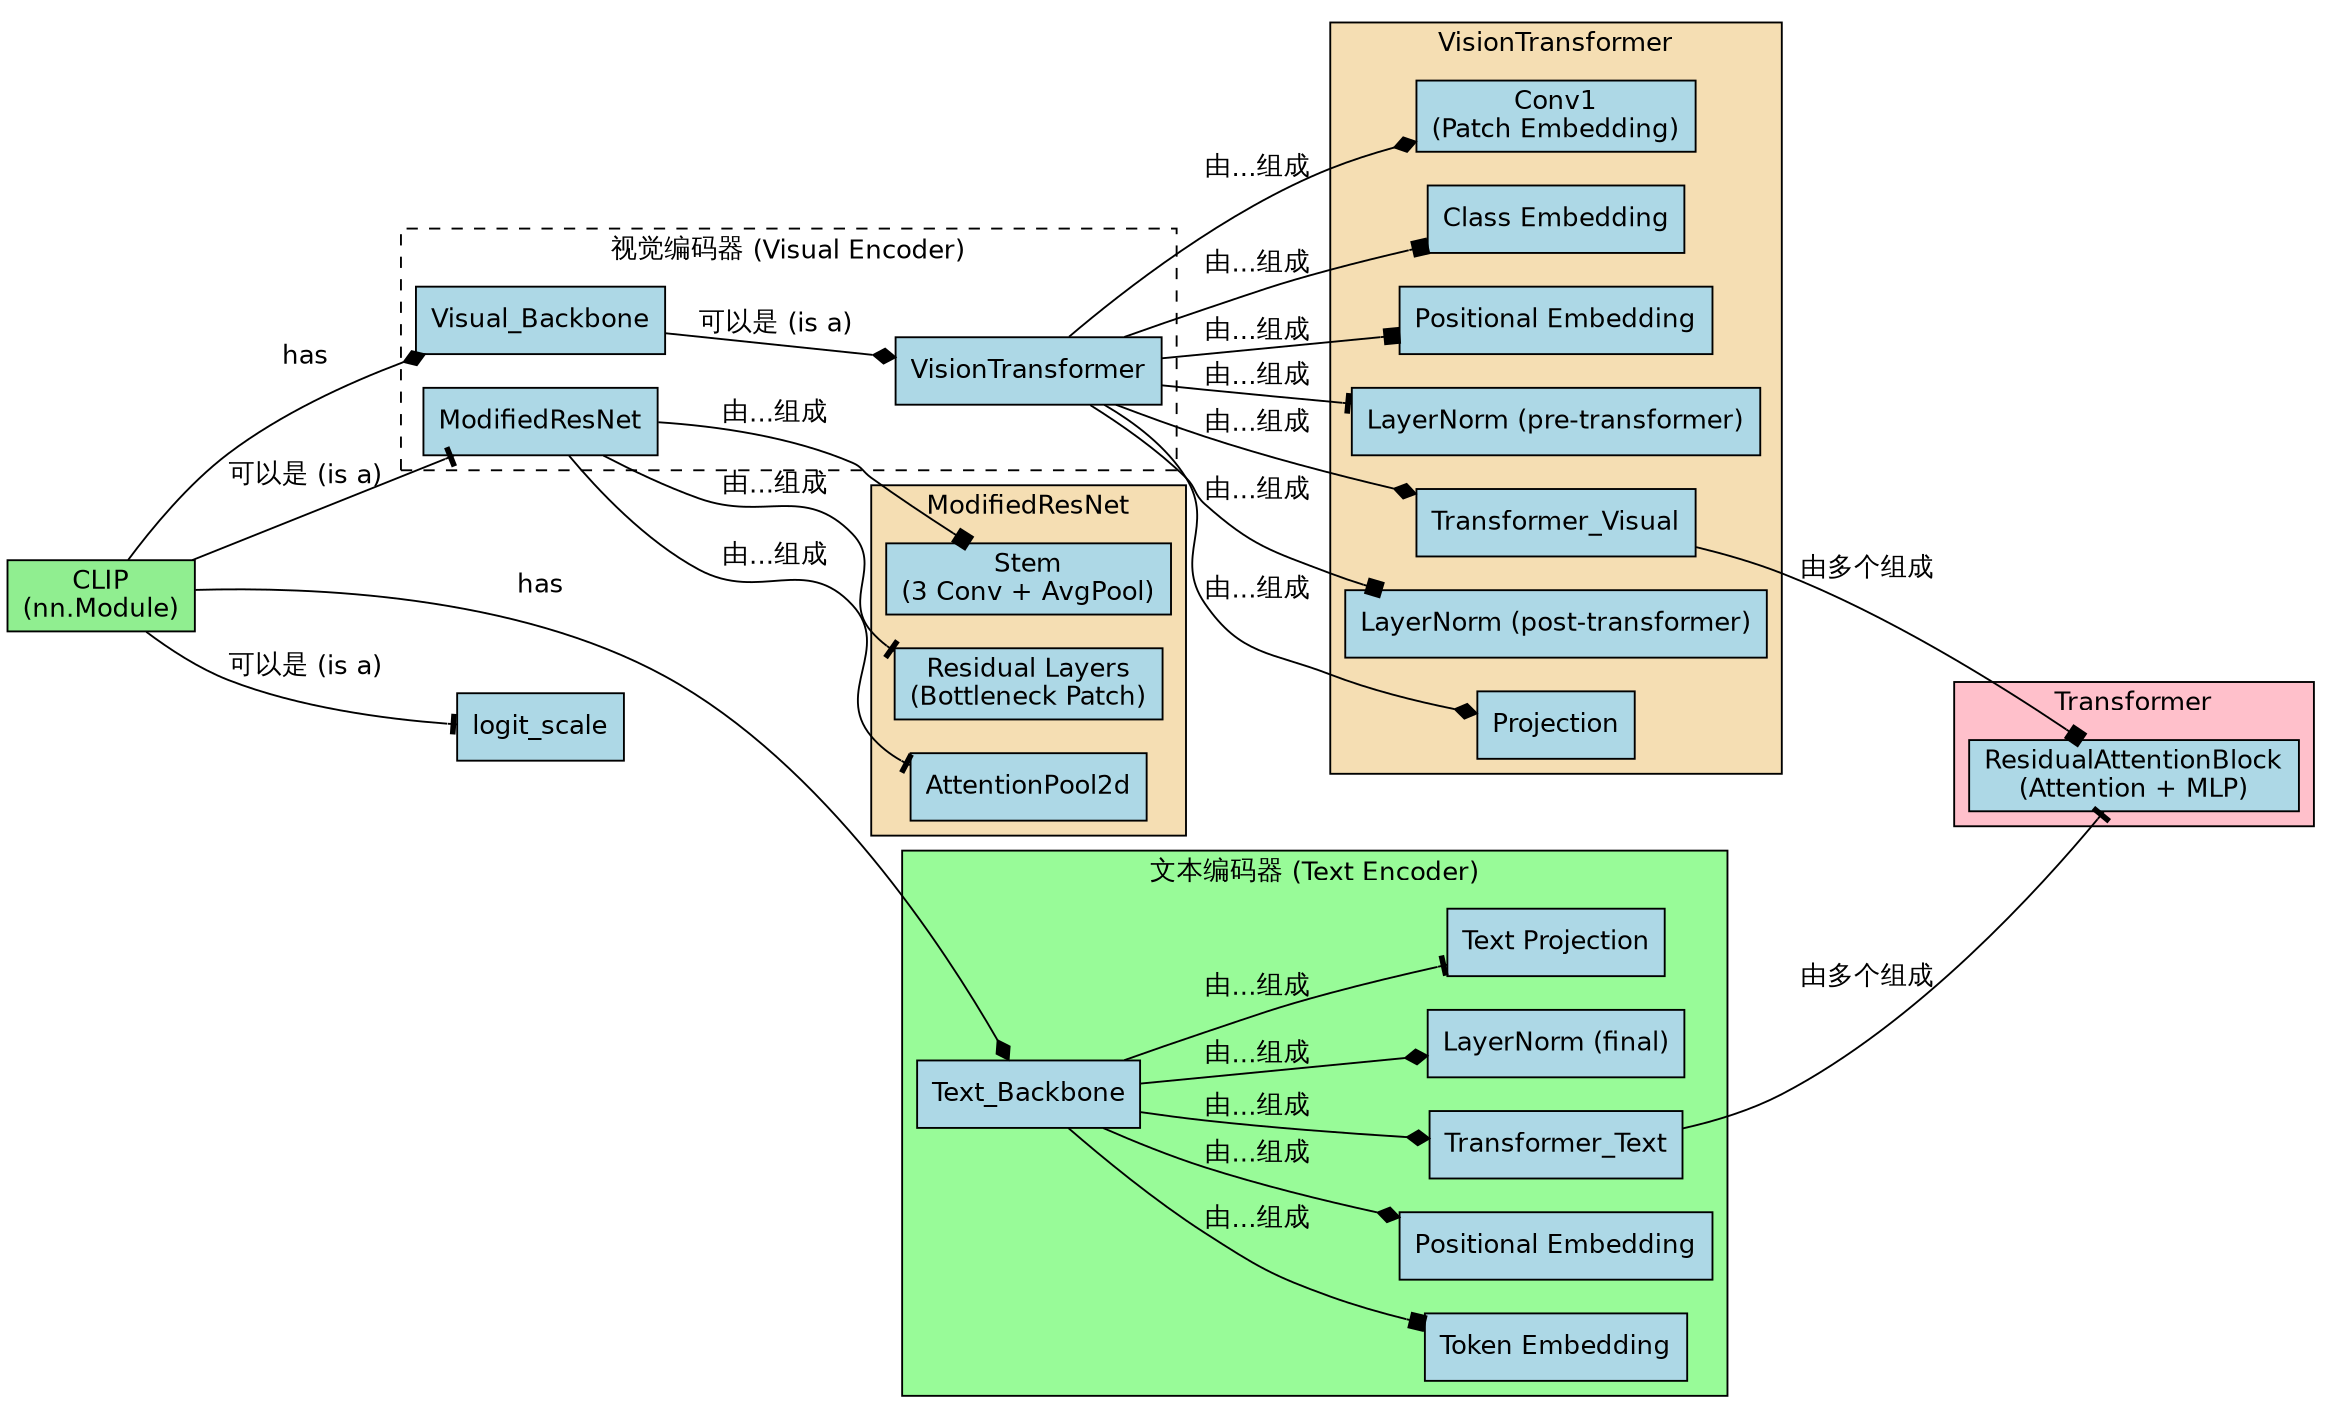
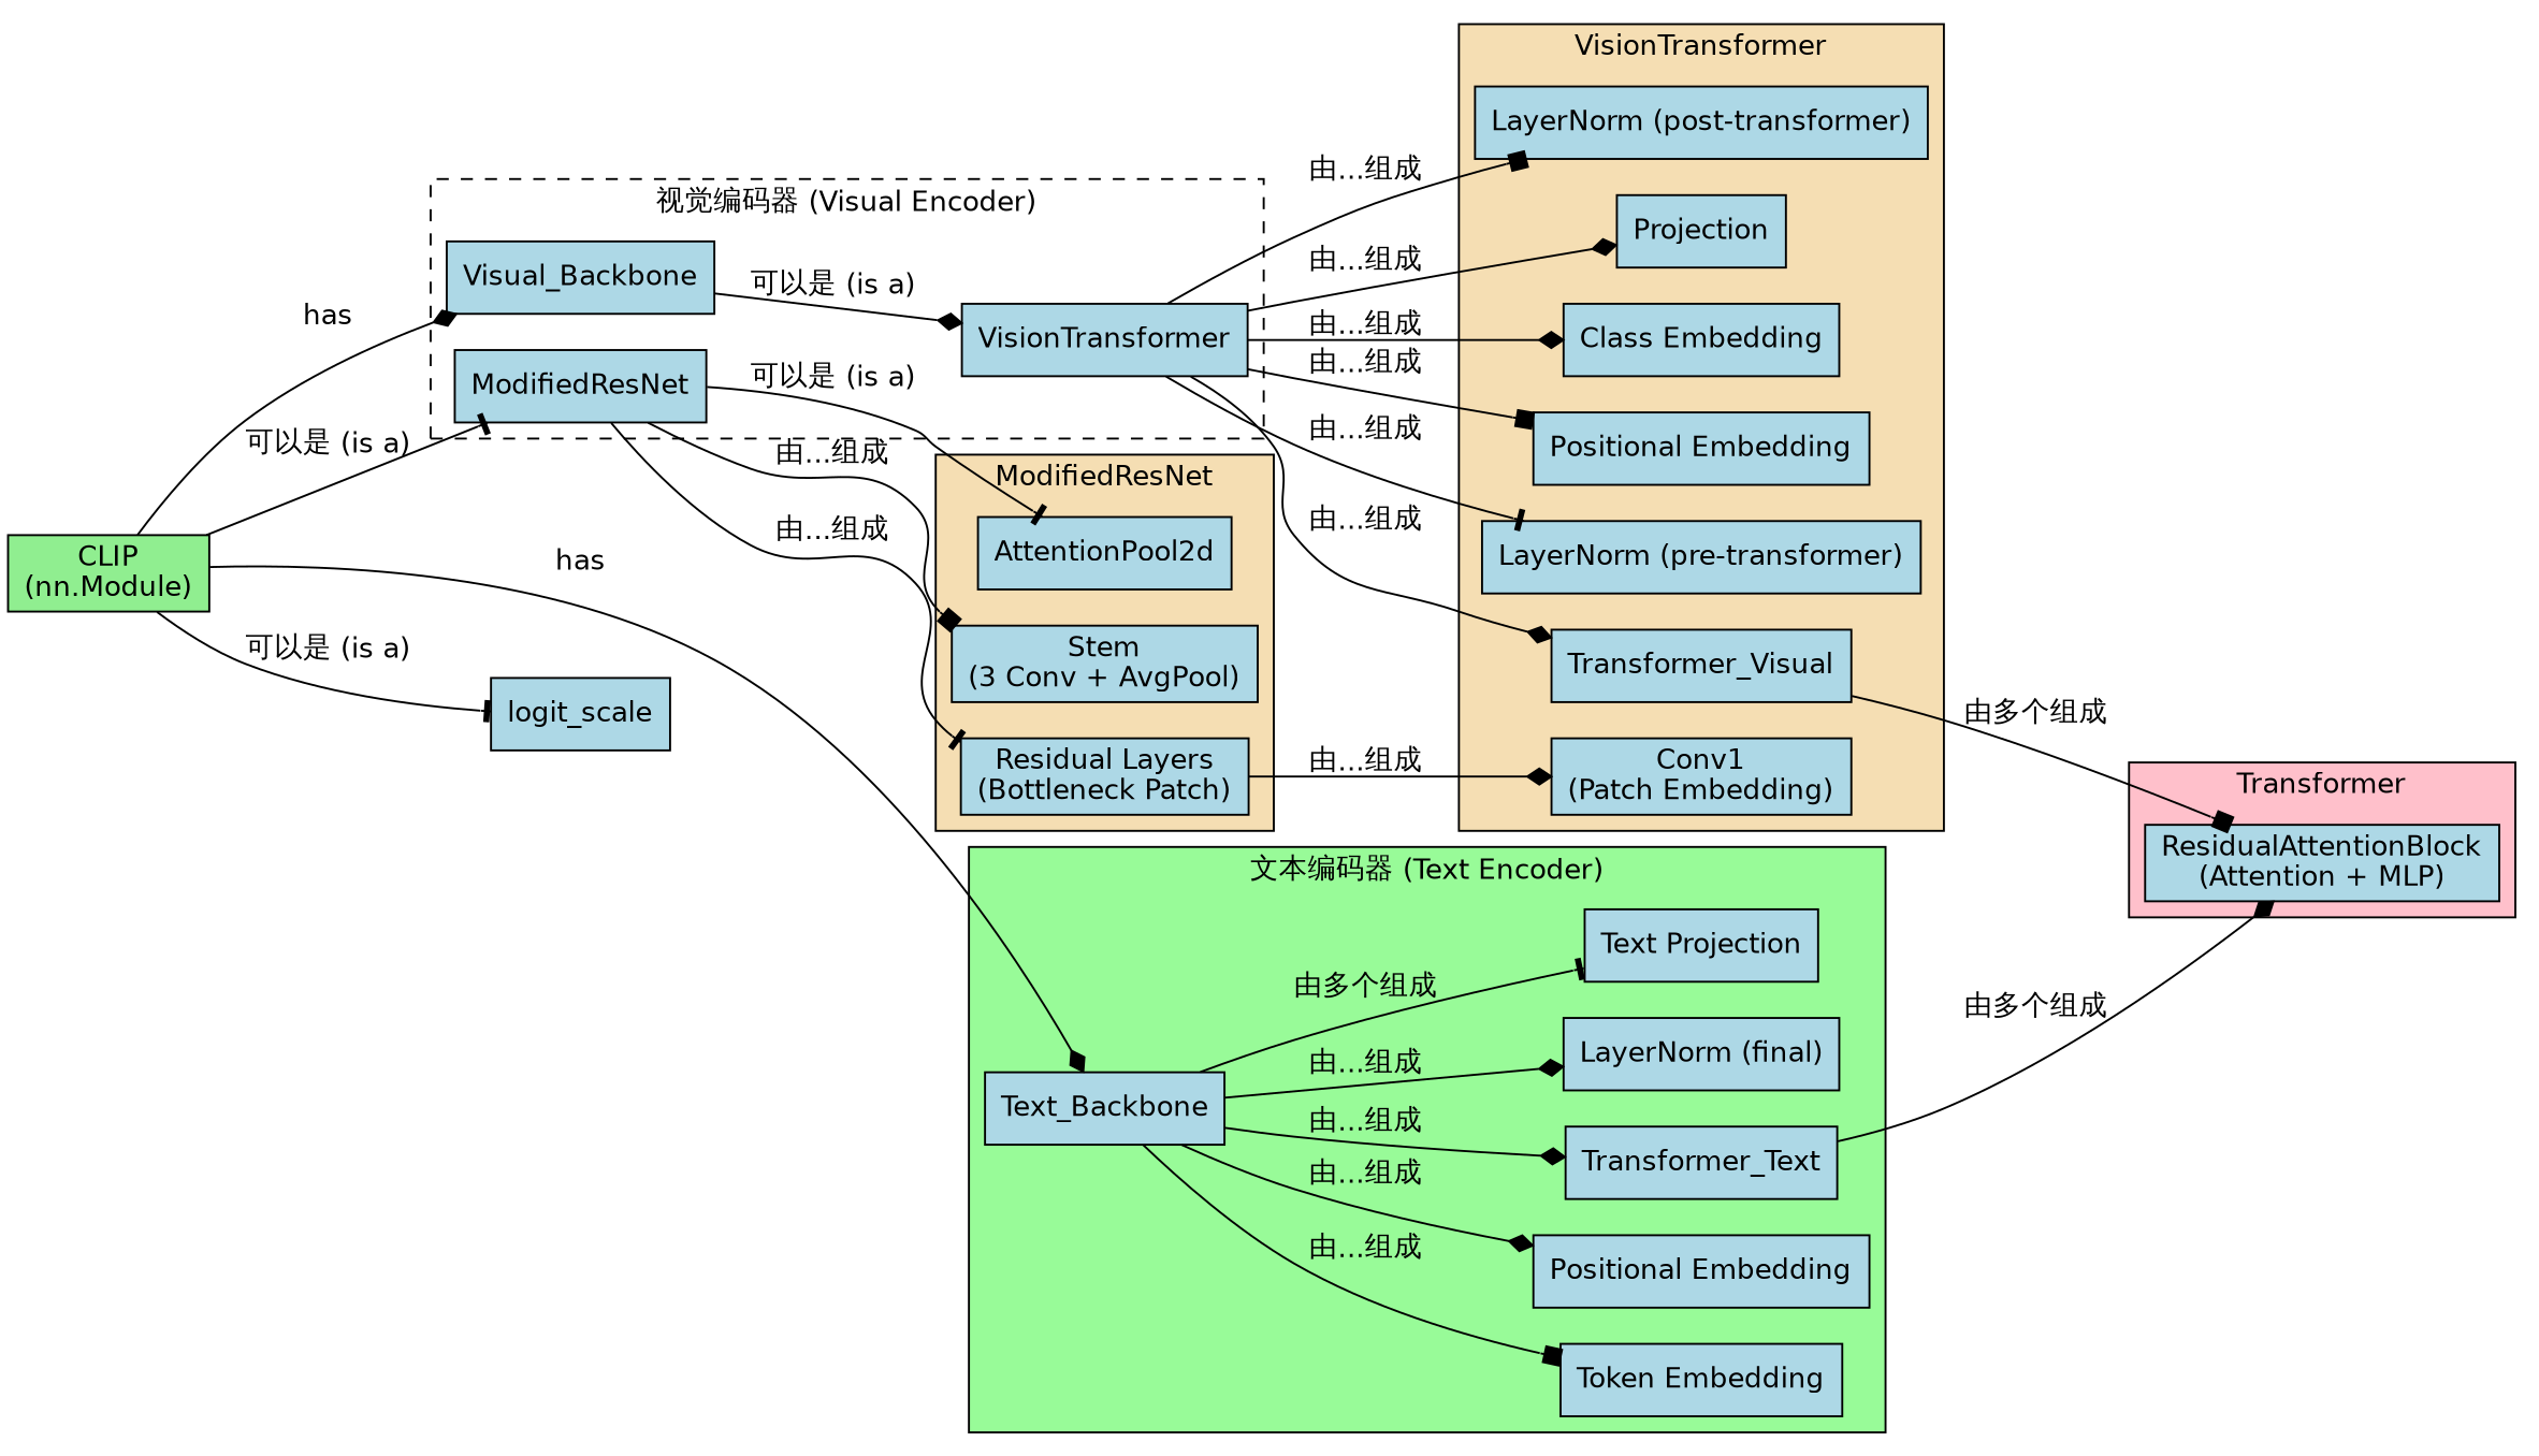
  digraph {
    fontname="DejaVu Sans"
    rankdir=LR
    node [fillcolor=lightblue fontname="DejaVu Sans" shape=box style=filled]
    edge [arrowhead=diamond fontname="DejaVu Sans"]
    Visual_Backbone
    ModifiedResNet
    VisionTransformer
    n4 [label="Stem\n(3 Conv + AvgPool)"]
    n5 [label="Residual Layers\n(Bottleneck Patch)"]
    n6 [label=AttentionPool2d]
    n7 [label="Conv1\n(Patch Embedding)"]
    n8 [label="Class Embedding"]
    n9 [label="Positional Embedding"]
    n10 [label="LayerNorm (pre-transformer)"]
    Transformer_Visual
    n12 [label="LayerNorm (post-transformer)"]
    n13 [label=Projection]
    n14 [label="Token Embedding"]
    Text_Backbone
    n16 [label="Positional Embedding"]
    Transformer_Text
    n18 [label="LayerNorm (final)"]
    n19 [label="Text Projection"]
    n20 [label="ResidualAttentionBlock\n(Attention + MLP)"]
    n21 [fillcolor=lightgreen label="CLIP\n(nn.Module)"]
    logit_scale
    subgraph cluster_1 {
      label="视觉编码器 (Visual Encoder)"
      style=dashed
      Visual_Backbone
      ModifiedResNet
      VisionTransformer
    }
    subgraph cluster_2 {
      fillcolor=wheat
      label=ModifiedResNet
      style=filled
      n4
      n5
      n6
    }
    subgraph cluster_3 {
      fillcolor=wheat
      label=VisionTransformer
      style=filled
      n7
      n8
      n9
      n10
      Transformer_Visual
      n12
      n13
    }
    subgraph cluster_4 {
      fillcolor=palegreen
      label="文本编码器 (Text Encoder)"
      style=filled
      n14
      Text_Backbone
      n16
      Transformer_Text
      n18
      n19
    }
    subgraph cluster_5 {
      fillcolor=pink
      label=Transformer
      style=filled
      n20
    }
    Visual_Backbone -> VisionTransformer [label="可以是 (is a)"]
    ModifiedResNet -> n4 [arrowhead=box label="由...组成"]
    ModifiedResNet -> n5 [arrowhead=tee label="由...组成"]
-   ModifiedResNet -> n6 [arrowhead=tee label="由...组成"]
-   VisionTransformer -> n7 [label="由...组成"]
-   VisionTransformer -> n8 [arrowhead=box label="由...组成"]
+   ModifiedResNet -> n6 [arrowhead=tee label="可以是 (is a)"]
+   n5 -> n7 [label="由...组成"]
+   VisionTransformer -> n8 [label="由...组成"]
    VisionTransformer -> n9 [arrowhead=box label="由...组成"]
    VisionTransformer -> n10 [arrowhead=tee label="由...组成"]
    VisionTransformer -> Transformer_Visual [label="由...组成"]
    VisionTransformer -> n12 [arrowhead=box label="由...组成"]
    VisionTransformer -> n13 [label="由...组成"]
    Transformer_Visual -> n20 [arrowhead=box label="由多个组成"]
    Text_Backbone -> n14 [arrowhead=box label="由...组成"]
    Text_Backbone -> n16 [label="由...组成"]
    Text_Backbone -> Transformer_Text [label="由...组成"]
    Text_Backbone -> n18 [label="由...组成"]
-   Text_Backbone -> n19 [arrowhead=tee label="由...组成"]
-   Transformer_Text -> n20 [arrowhead=tee label="由多个组成"]
+   Text_Backbone -> n19 [arrowhead=tee label="由多个组成"]
+   Transformer_Text -> n20 [label="由多个组成"]
    n21 -> Visual_Backbone [label=has]
    n21 -> ModifiedResNet [arrowhead=tee label="可以是 (is a)"]
    n21 -> Text_Backbone [label=has]
    n21 -> logit_scale [arrowhead=tee label="可以是 (is a)"]
  }
